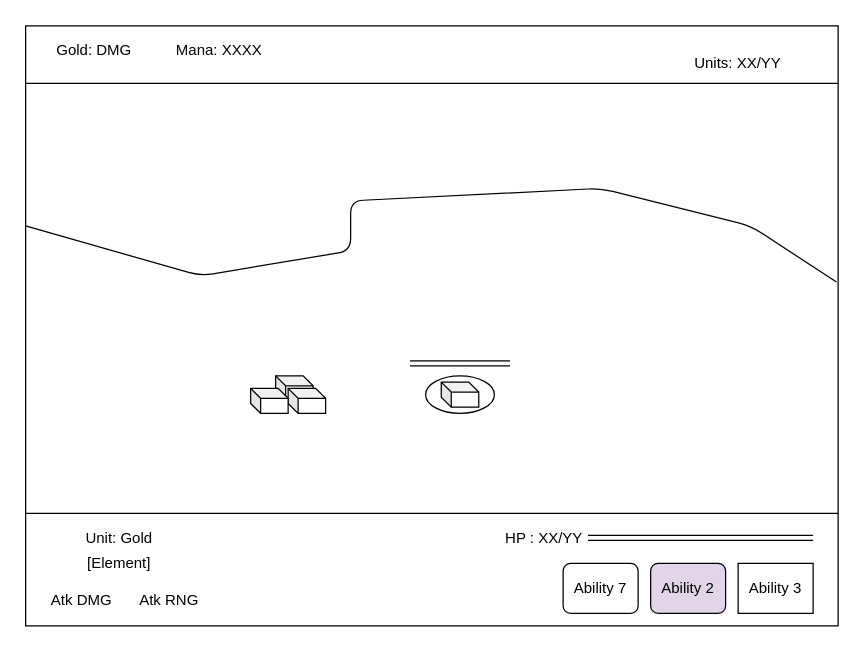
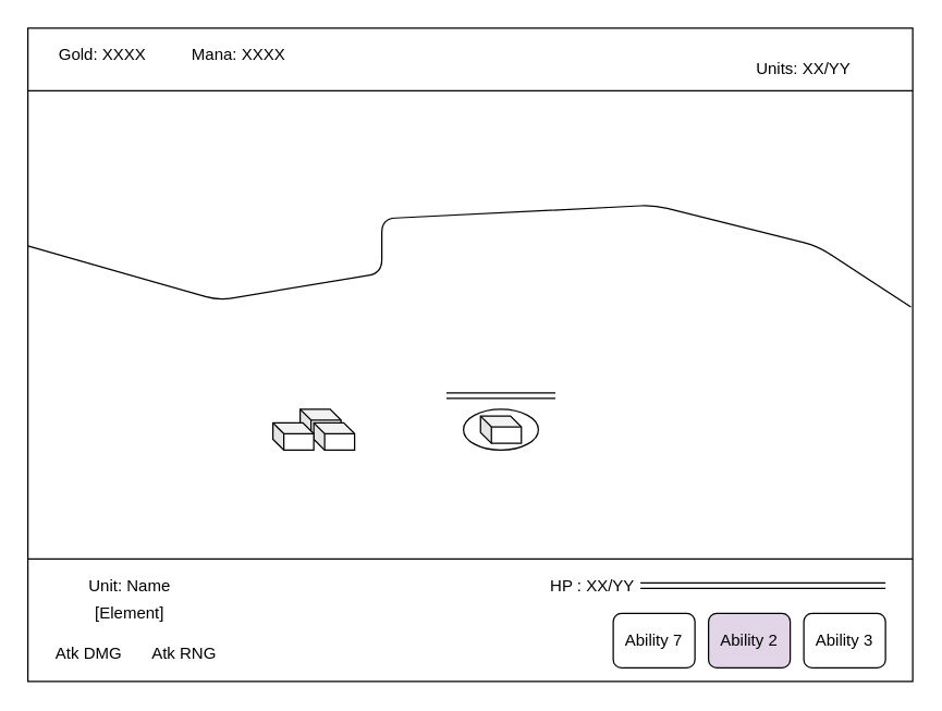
  <mxCell id="0" />
  <mxCell id="1" parent="0" />
  <mxCell id="2" value="" style="rounded=0;whiteSpace=wrap;html=1;" vertex="1" parent="1"><mxGeometry x="20" y="20" width="650" height="480" as="geometry" /></mxCell>
  <mxCell id="3" value="" style="endArrow=none;html=1;entryX=0;entryY=0.096;entryDx=0;entryDy=0;entryPerimeter=0;" edge="1" parent="1" target="2"><mxGeometry width="50" height="50" relative="1" as="geometry"><mxPoint x="670" y="66" as="sourcePoint" /><mxPoint x="70" y="520" as="targetPoint" /></mxGeometry></mxCell>
- <mxCell id="4" value="Gold: DMG" style="text;html=1;strokeColor=none;fillColor=none;align=center;verticalAlign=middle;whiteSpace=wrap;rounded=0;" vertex="1" parent="1"><mxGeometry x="30" y="30" width="90" height="20" as="geometry" /></mxCell>
+ <mxCell id="4" value="Gold: XXXX" style="text;html=1;strokeColor=none;fillColor=none;align=center;verticalAlign=middle;whiteSpace=wrap;rounded=0;" vertex="1" parent="1"><mxGeometry x="30" y="30" width="90" height="20" as="geometry" /></mxCell>
  <mxCell id="5" value="Mana: XXXX" style="text;html=1;strokeColor=none;fillColor=none;align=center;verticalAlign=middle;whiteSpace=wrap;rounded=0;" vertex="1" parent="1"><mxGeometry x="130" y="30" width="90" height="20" as="geometry" /></mxCell>
  <mxCell id="6" value="Units:&amp;nbsp;XX/YY" style="text;html=1;strokeColor=none;fillColor=none;align=center;verticalAlign=middle;whiteSpace=wrap;rounded=0;" vertex="1" parent="1"><mxGeometry x="520" y="40" width="140" height="20" as="geometry" /></mxCell>
  <mxCell id="7" value="" style="endArrow=none;html=1;entryX=0;entryY=0.096;entryDx=0;entryDy=0;entryPerimeter=0;" edge="1" parent="1"><mxGeometry width="50" height="50" relative="1" as="geometry"><mxPoint x="670" y="410" as="sourcePoint" /><mxPoint x="20" y="410.08" as="targetPoint" /></mxGeometry></mxCell>
  <mxCell id="8" value="" style="ellipse;whiteSpace=wrap;html=1;" vertex="1" parent="1"><mxGeometry x="340" y="300" width="55" height="30" as="geometry" /></mxCell>
  <mxCell id="9" value="" style="shape=cube;whiteSpace=wrap;html=1;boundedLbl=1;backgroundOutline=1;darkOpacity=0.05;darkOpacity2=0.1;size=8;" vertex="1" parent="1"><mxGeometry x="352.5" y="305" width="30" height="20" as="geometry" /></mxCell>
  <mxCell id="10" value="" style="shape=link;html=1;" edge="1" parent="1"><mxGeometry width="50" height="50" relative="1" as="geometry"><mxPoint x="327.5" y="290" as="sourcePoint" /><mxPoint x="407.5" y="290" as="targetPoint" /></mxGeometry></mxCell>
- <mxCell id="11" value="Unit: Gold" style="text;html=1;strokeColor=none;fillColor=none;align=center;verticalAlign=middle;whiteSpace=wrap;rounded=0;" vertex="1" parent="1"><mxGeometry x="60" y="420" width="70" height="20" as="geometry" /></mxCell>
+ <mxCell id="11" value="Unit: Name" style="text;html=1;strokeColor=none;fillColor=none;align=center;verticalAlign=middle;whiteSpace=wrap;rounded=0;" vertex="1" parent="1"><mxGeometry x="60" y="420" width="70" height="20" as="geometry" /></mxCell>
  <mxCell id="12" value="[Element]" style="text;html=1;strokeColor=none;fillColor=none;align=center;verticalAlign=middle;whiteSpace=wrap;rounded=0;" vertex="1" parent="1"><mxGeometry x="60" y="440" width="70" height="20" as="geometry" /></mxCell>
  <mxCell id="13" value="Atk DMG" style="text;html=1;strokeColor=none;fillColor=none;align=center;verticalAlign=middle;whiteSpace=wrap;rounded=0;" vertex="1" parent="1"><mxGeometry x="30" y="470" width="70" height="20" as="geometry" /></mxCell>
  <mxCell id="14" value="Atk RNG" style="text;html=1;strokeColor=none;fillColor=none;align=center;verticalAlign=middle;whiteSpace=wrap;rounded=0;" vertex="1" parent="1"><mxGeometry x="100" y="470" width="70" height="20" as="geometry" /></mxCell>
  <mxCell id="15" value="HP : XX/YY" style="text;html=1;strokeColor=none;fillColor=none;align=center;verticalAlign=middle;whiteSpace=wrap;rounded=0;" vertex="1" parent="1"><mxGeometry x="400" y="420" width="70" height="20" as="geometry" /></mxCell>
  <mxCell id="16" value="" style="shape=link;html=1;" edge="1" parent="1"><mxGeometry width="50" height="50" relative="1" as="geometry"><mxPoint x="470" y="429.5" as="sourcePoint" /><mxPoint x="650" y="429.5" as="targetPoint" /></mxGeometry></mxCell>
  <mxCell id="17" value="Ability 7" style="rounded=1;whiteSpace=wrap;html=1;" vertex="1" parent="1"><mxGeometry x="450" y="450" width="60" height="40" as="geometry" /></mxCell>
  <mxCell id="18" value="Ability 2" style="rounded=1;whiteSpace=wrap;html=1;fillColor=#e1d5e7;" vertex="1" parent="1"><mxGeometry x="520" y="450" width="60" height="40" as="geometry" /></mxCell>
- <mxCell id="19" value="Ability 3" style="whiteSpace=wrap;html=1;rounded=0;" vertex="1" parent="1"><mxGeometry x="590" y="450" width="60" height="40" as="geometry" /></mxCell>
+ <mxCell id="19" value="Ability 3" style="rounded=1;whiteSpace=wrap;html=1;" vertex="1" parent="1"><mxGeometry x="590" y="450" width="60" height="40" as="geometry" /></mxCell>
  <mxCell id="20" value="" style="shape=cube;whiteSpace=wrap;html=1;boundedLbl=1;backgroundOutline=1;darkOpacity=0.05;darkOpacity2=0.1;size=8;" vertex="1" parent="1"><mxGeometry x="220" y="300" width="30" height="20" as="geometry" /></mxCell>
  <mxCell id="21" value="" style="shape=cube;whiteSpace=wrap;html=1;boundedLbl=1;backgroundOutline=1;darkOpacity=0.05;darkOpacity2=0.1;size=8;" vertex="1" parent="1"><mxGeometry x="230" y="310" width="30" height="20" as="geometry" /></mxCell>
  <mxCell id="22" value="" style="shape=cube;whiteSpace=wrap;html=1;boundedLbl=1;backgroundOutline=1;darkOpacity=0.05;darkOpacity2=0.1;size=8;" vertex="1" parent="1"><mxGeometry x="200" y="310" width="30" height="20" as="geometry" /></mxCell>
  <mxCell id="23" value="" style="endArrow=none;html=1;entryX=0.998;entryY=0.427;entryDx=0;entryDy=0;entryPerimeter=0;" edge="1" parent="1" target="2"><mxGeometry width="50" height="50" relative="1" as="geometry"><mxPoint x="20" y="180" as="sourcePoint" /><mxPoint x="610" y="240" as="targetPoint" /><Array as="points"><mxPoint x="160" y="220" /><mxPoint x="280" y="200" /><mxPoint x="280" y="160" /><mxPoint x="480" y="150" /><mxPoint x="600" y="180" /></Array></mxGeometry></mxCell>
